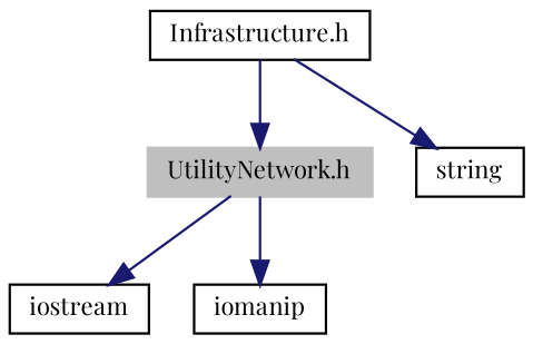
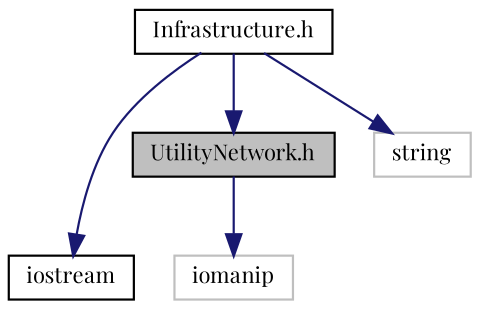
  digraph {
    fontname="Playfair Display"
    node [color=black fillcolor=white fontname="Playfair Display" fontsize=10 shape=record style=filled]
    edge [color=midnightblue fontname="Playfair Display" fontsize=10 labelfontname=Helvetica labelfontsize=10 style=solid]
-   n1 [color=grey75 fillcolor=grey75 fontcolor=black height=0.2 label="UtilityNetwork.h" width=0.4]
+   n1 [fillcolor=grey75 fontcolor=black height=0.2 label="UtilityNetwork.h" width=0.4]
    n2 [height=0.2 label=iostream width=0.4]
-   n3 [height=0.2 label=iomanip width=0.4]
+   n3 [color=grey75 height=0.2 label=iomanip width=0.4]
    n4 [height=0.2 label="Infrastructure.h" width=0.4]
-   n5 [height=0.2 label=string width=0.4]
-   n1 -> n2
+   n5 [color=grey75 height=0.2 label=string width=0.4]
+   n4 -> n2
    n1 -> n3
    n4 -> n1
    n4 -> n5
  }
